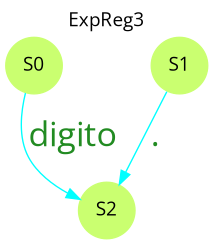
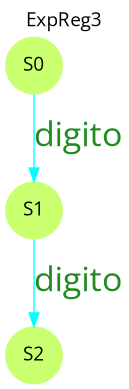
  digraph {
    bgcolor=white
    fontname="Open Sans"
    forcelabels=true
    label=ExpReg3
    labelloc=t
    nodesep=0.5
    rankdir=TB
    splines=true
    node [color=darkolivegreen1 fontname="Open Sans" shape=circle style=filled]
    edge [color=cyan fontcolor=forestgreen fontname="Open Sans" fontsize=25]
    S0
    S1
    S2
-   S0 -> S2 [label=digito]
-   S1 -> S2 [label="."]
+   S0 -> S1 [label=digito]
+   S1 -> S2 [label=digito]
  }
